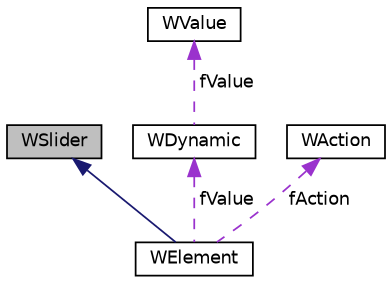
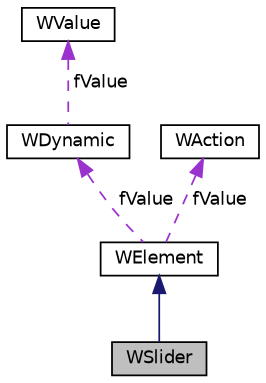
  digraph {
    node [color=black fillcolor=white fontname=Helvetica fontsize=10 shape=record style=filled]
    edge [color=darkorchid3 dir=back fontname=Helvetica fontsize=10 labelfontname=Helvetica labelfontsize=10 style=dashed]
    n1 [fillcolor=grey75 fontcolor=black height=0.2 label=WSlider width=0.4]
    n2 [height=0.2 label=WElement width=0.4]
    n3 [height=0.2 label=WValue width=0.4]
    n4 [height=0.2 label=WDynamic width=0.4]
    n5 [height=0.2 label=WAction width=0.4]
-   n1 -> n2 [color=midnightblue style=solid]
+   n2 -> n1 [color=midnightblue style=solid]
    n3 -> n4 [label=" fValue"]
    n4 -> n2 [label=" fValue"]
-   n5 -> n2 [label=" fAction"]
+   n5 -> n2 [label=" fValue"]
  }
